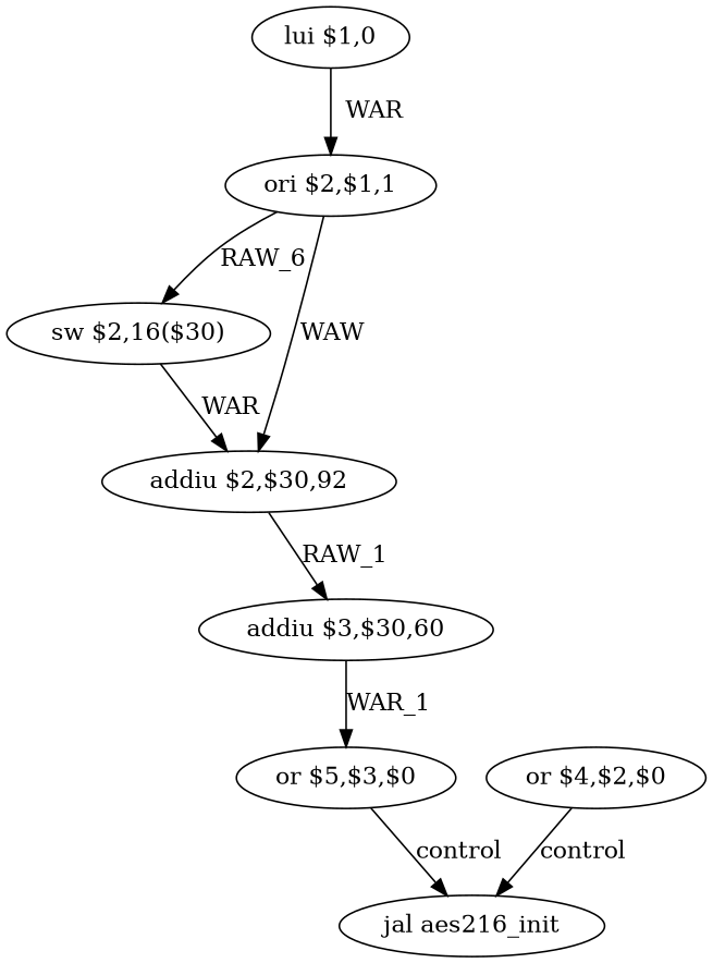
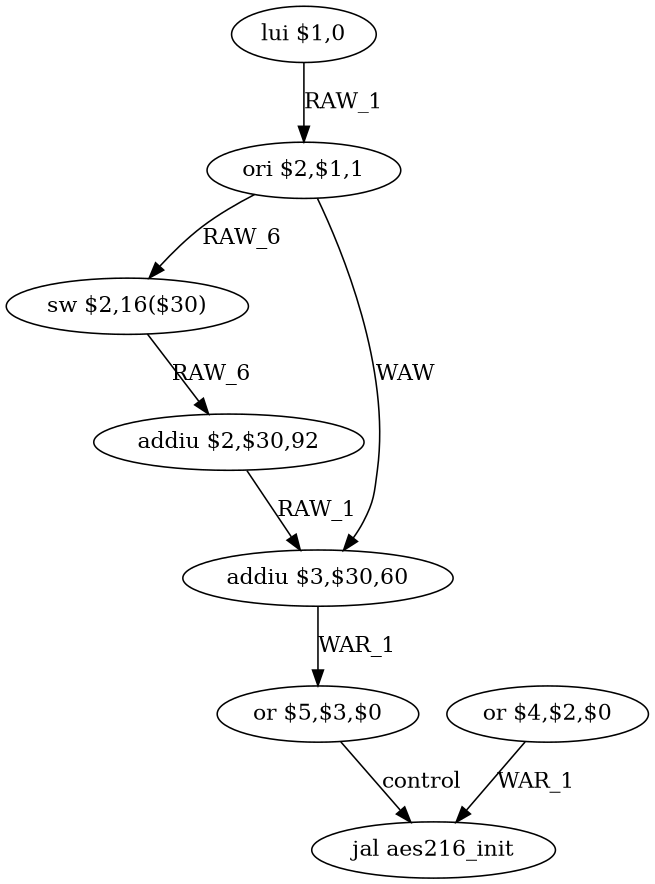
  digraph {
    node [shape=ellipse]
    n1 [label="lui $1,0"]
    n2 [label="ori $2,$1,1"]
    n3 [label="sw $2,16($30)"]
    n4 [label="addiu $2,$30,92"]
    n5 [label="addiu $3,$30,60"]
    n6 [label="or $4,$2,$0"]
    n7 [label="jal aes216_init"]
    n8 [label="or $5,$3,$0"]
-   n1 -> n2 [label=WAR]
+   n1 -> n2 [label=RAW_1]
    n2 -> n3 [label=RAW_6]
-   n2 -> n4 [label=WAW]
-   n3 -> n4 [label=WAR]
+   n2 -> n5 [label=WAW]
+   n3 -> n4 [label=RAW_6]
    n4 -> n5 [label=RAW_1]
    n5 -> n8 [label=WAR_1]
-   n6 -> n7 [label=control]
+   n6 -> n7 [label=WAR_1]
    n8 -> n7 [label=control]
  }
